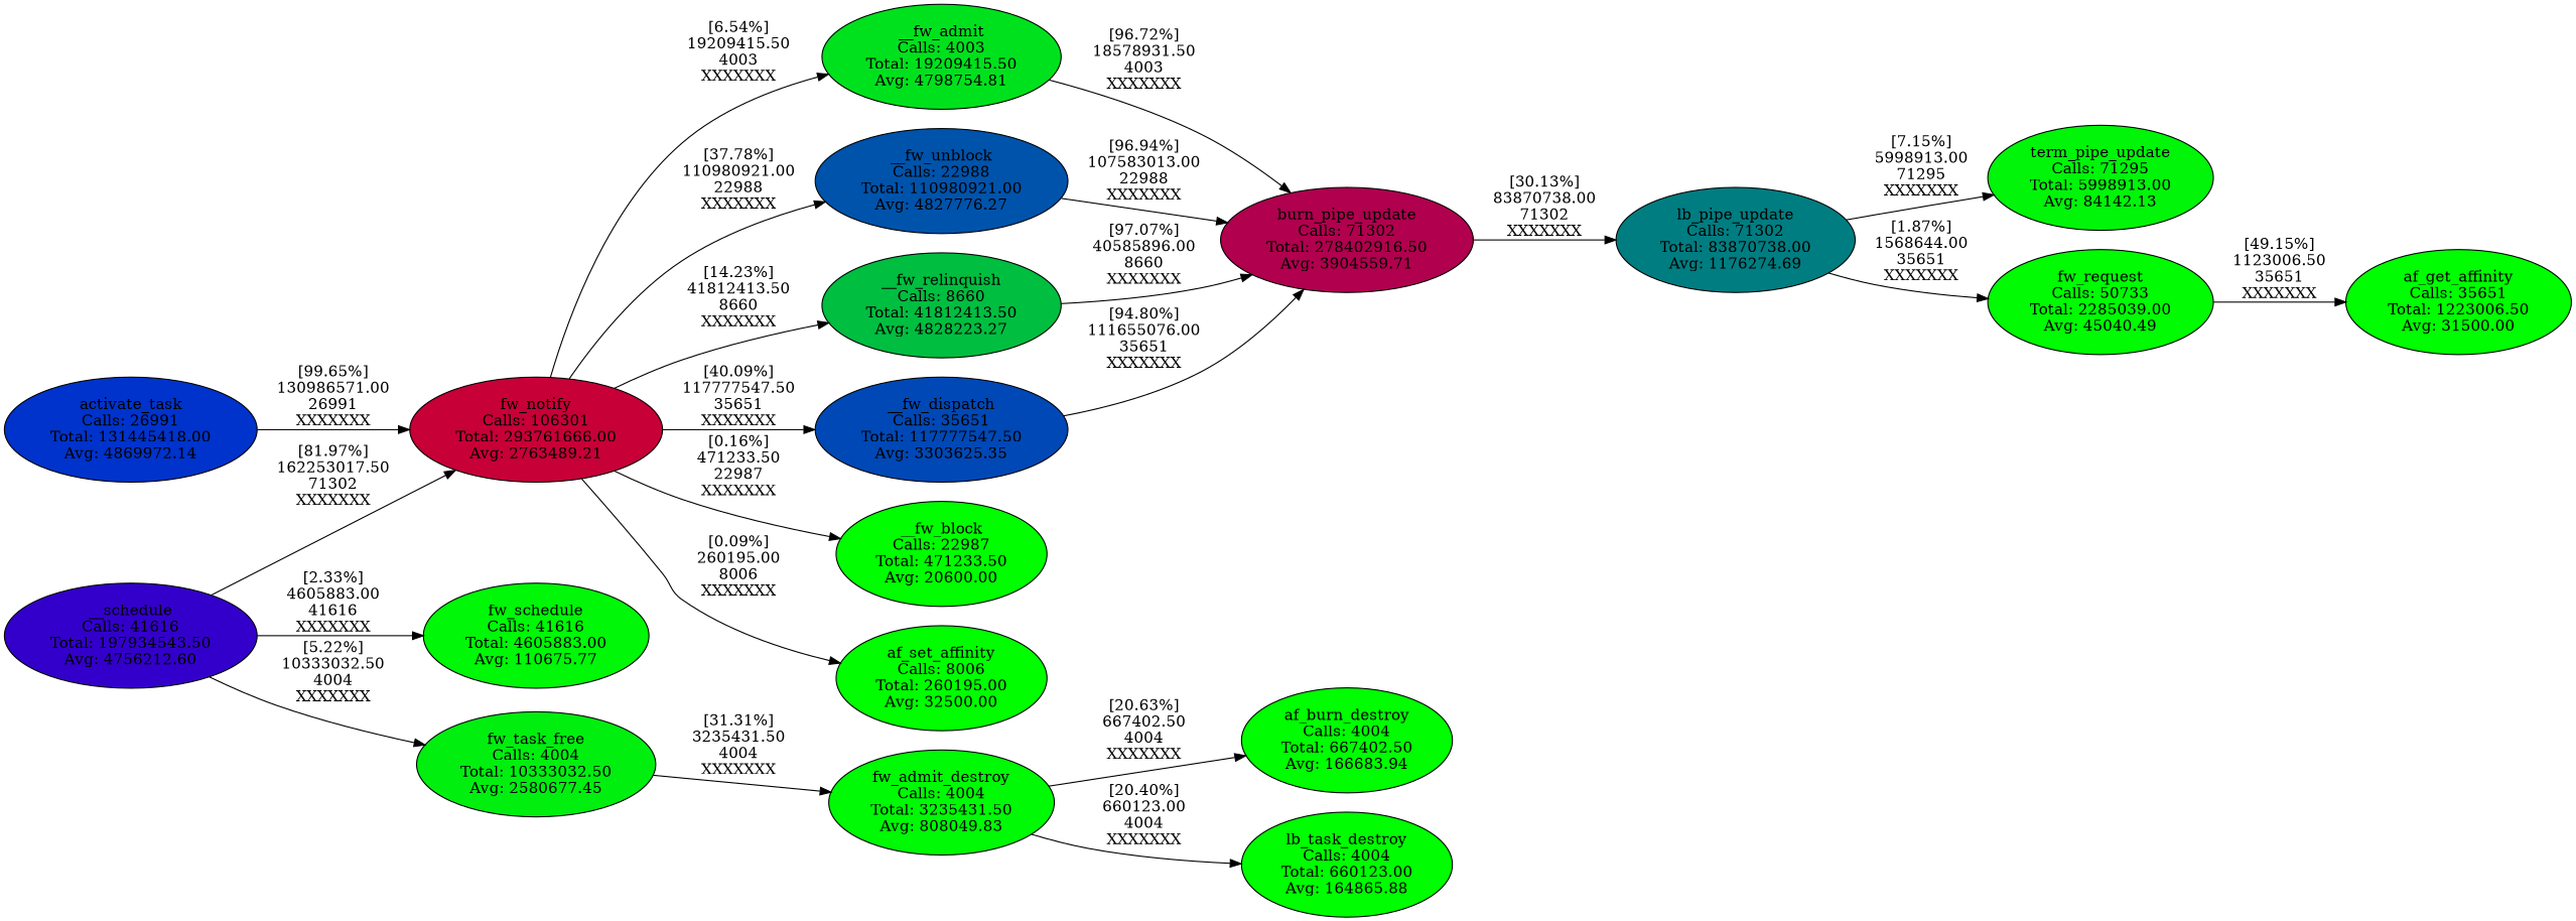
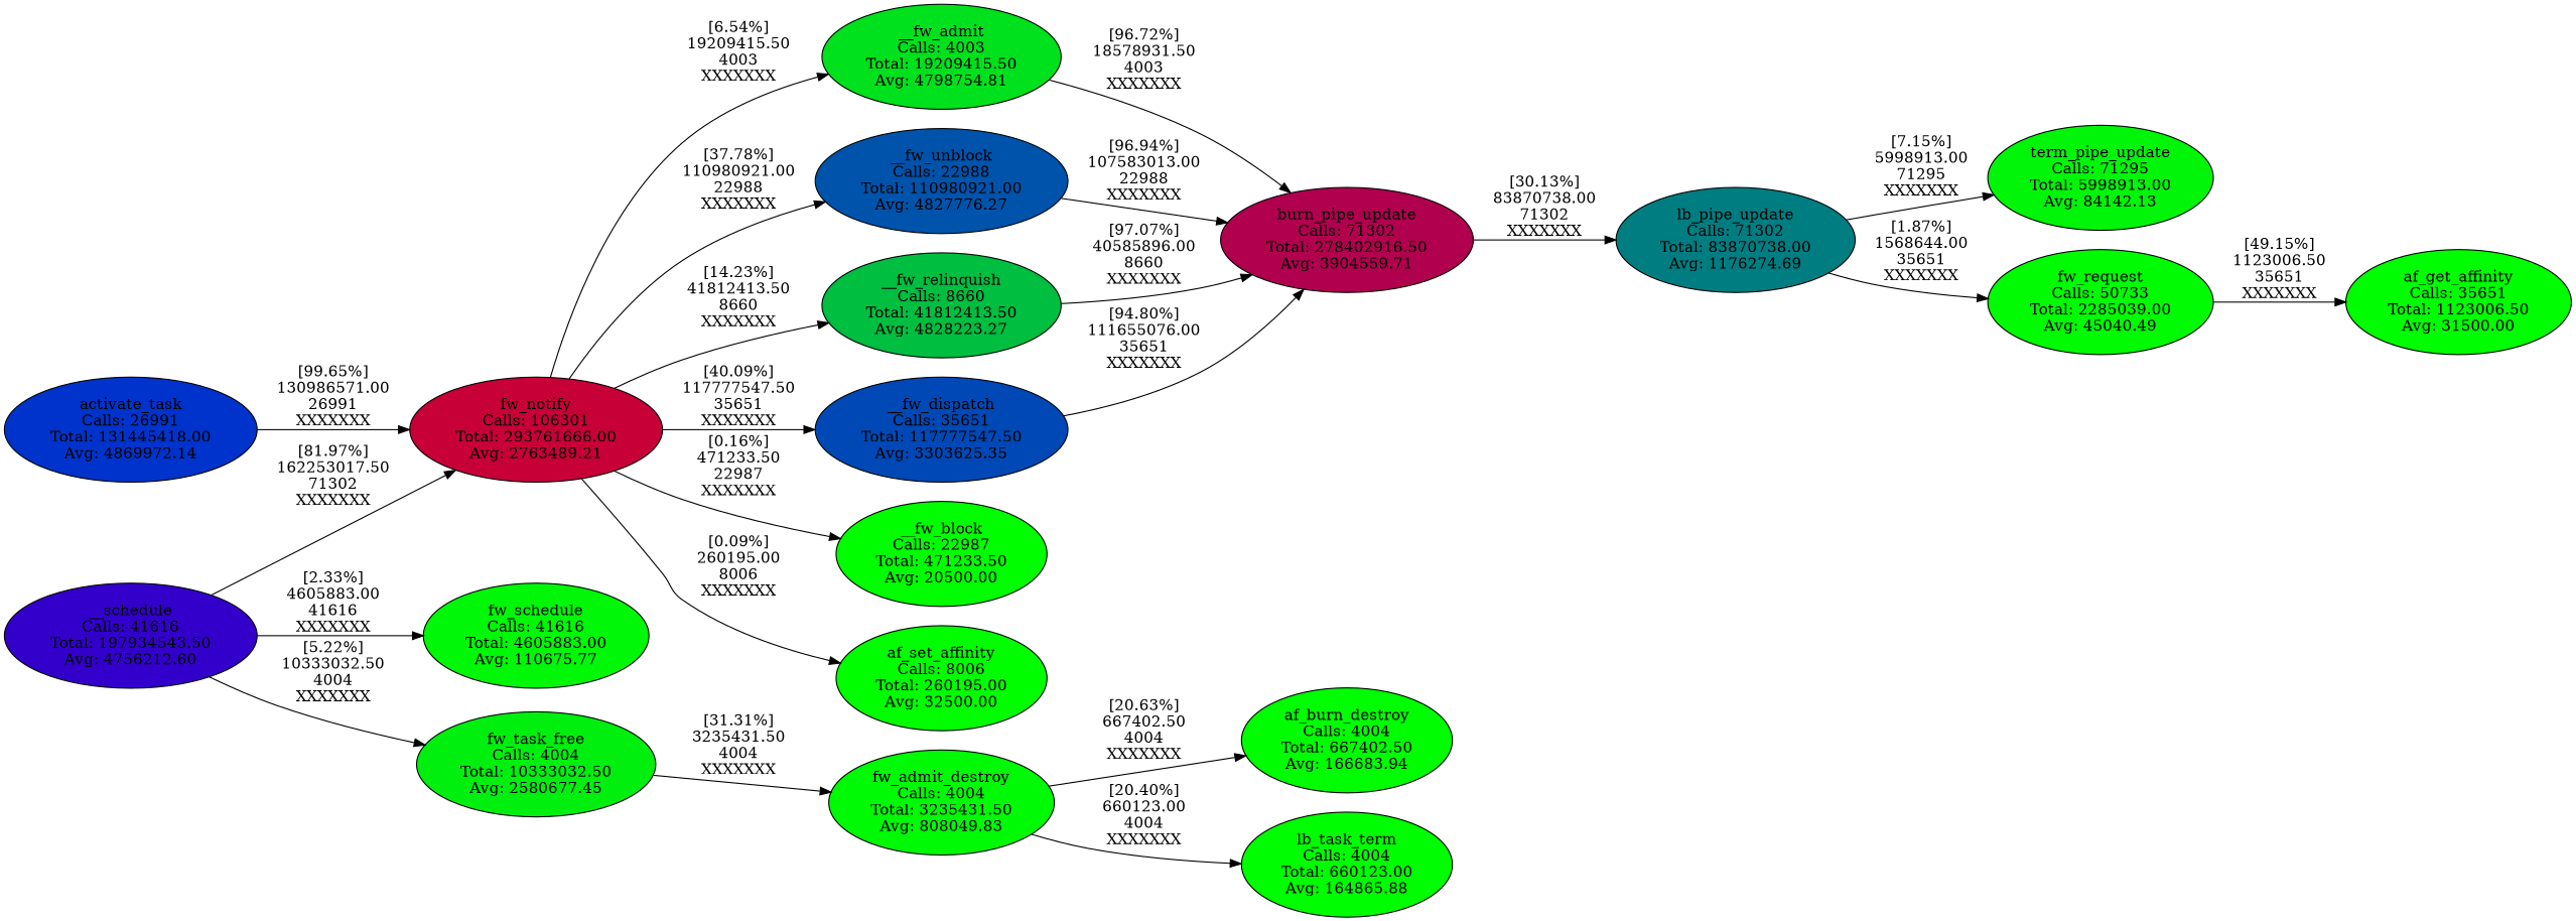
  digraph {
    rankdir=LR
    node [fillcolor="#00FD01" style=filled]
    n1 [fillcolor="#3300CB" label="__schedule\nCalls: 41616\nTotal: 197934543.50\nAvg: 4756212.60"]
    n2 [fillcolor="#0033CB" label="activate_task\nCalls: 26991\nTotal: 131445418.00\nAvg: 4869972.14"]
    n3 [fillcolor="#C70037" label="fw_notify\nCalls: 106301\nTotal: 293761666.00\nAvg: 2763489.21"]
    n4 [fillcolor="#00F707" label="fw_schedule\nCalls: 41616\nTotal: 4605883.00\nAvg: 110675.77"]
    n5 [fillcolor="#00EF0F" label="fw_task_free\nCalls: 4004\nTotal: 10333032.50\nAvg: 2580677.45"]
    n6 [fillcolor="#00E11D" label="__fw_admit\nCalls: 4003\nTotal: 19209415.50\nAvg: 4798754.81"]
    n7 [fillcolor="#0053AB" label="__fw_unblock\nCalls: 22988\nTotal: 110980921.00\nAvg: 4827776.27"]
    n8 [fillcolor="#00BE40" label="__fw_relinquish\nCalls: 8660\nTotal: 41812413.50\nAvg: 4828223.27"]
-   n9 [fillcolor="#00FE00" label="__fw_block\nCalls: 22987\nTotal: 471233.50\nAvg: 20600.00"]
+   n9 [fillcolor="#00FE00" label="__fw_block\nCalls: 22987\nTotal: 471233.50\nAvg: 20500.00"]
    n10 [fillcolor="#00FE00" label="af_set_affinity\nCalls: 8006\nTotal: 260195.00\nAvg: 32500.00"]
    n11 [fillcolor="#0048B6" label="__fw_dispatch\nCalls: 35651\nTotal: 117777547.50\nAvg: 3303625.35"]
    n12 [fillcolor="#00F905" label="fw_admit_destroy\nCalls: 4004\nTotal: 3235431.50\nAvg: 808049.83"]
    n13 [fillcolor="#007D81" label="lb_pipe_update\nCalls: 71302\nTotal: 83870738.00\nAvg: 1176274.69"]
    n14 [fillcolor="#00F509" label="term_pipe_update\nCalls: 71295\nTotal: 5998913.00\nAvg: 84142.13"]
    n15 [fillcolor="#00FB03" label="fw_request\nCalls: 50733\nTotal: 2285039.00\nAvg: 45040.49"]
-   n16 [label="af_get_affinity\nCalls: 35651\nTotal: 1223006.50\nAvg: 31500.00"]
+   n16 [label="af_get_affinity\nCalls: 35651\nTotal: 1123006.50\nAvg: 31500.00"]
    n17 [fillcolor="#B0004E" label="burn_pipe_update\nCalls: 71302\nTotal: 278402916.50\nAvg: 3904559.71"]
    n18 [label="af_burn_destroy\nCalls: 4004\nTotal: 667402.50\nAvg: 166683.94"]
-   n19 [label="lb_task_destroy\nCalls: 4004\nTotal: 660123.00\nAvg: 164865.88"]
+   n19 [label="lb_task_term\nCalls: 4004\nTotal: 660123.00\nAvg: 164865.88"]
    subgraph sub_1 {
      rank=same
      n1
      n2
    }
    n1 -> n3 [label="[81.97%]\n162253017.50\n71302\nXXXXXXX"]
    n1 -> n4 [label="[2.33%]\n4605883.00\n41616\nXXXXXXX"]
    n1 -> n5 [label="[5.22%]\n10333032.50\n4004\nXXXXXXX"]
    n2 -> n3 [label="[99.65%]\n130986571.00\n26991\nXXXXXXX"]
    n3 -> n6 [label="[6.54%]\n19209415.50\n4003\nXXXXXXX"]
    n3 -> n7 [label="[37.78%]\n110980921.00\n22988\nXXXXXXX"]
    n3 -> n8 [label="[14.23%]\n41812413.50\n8660\nXXXXXXX"]
    n3 -> n9 [label="[0.16%]\n471233.50\n22987\nXXXXXXX"]
    n3 -> n10 [label="[0.09%]\n260195.00\n8006\nXXXXXXX"]
    n3 -> n11 [label="[40.09%]\n117777547.50\n35651\nXXXXXXX"]
    n5 -> n12 [label="[31.31%]\n3235431.50\n4004\nXXXXXXX"]
    n6 -> n17 [label="[96.72%]\n18578931.50\n4003\nXXXXXXX"]
    n7 -> n17 [label="[96.94%]\n107583013.00\n22988\nXXXXXXX"]
    n8 -> n17 [label="[97.07%]\n40585896.00\n8660\nXXXXXXX"]
    n11 -> n17 [label="[94.80%]\n111655076.00\n35651\nXXXXXXX"]
    n12 -> n18 [label="[20.63%]\n667402.50\n4004\nXXXXXXX"]
    n12 -> n19 [label="[20.40%]\n660123.00\n4004\nXXXXXXX"]
    n13 -> n14 [label="[7.15%]\n5998913.00\n71295\nXXXXXXX"]
    n13 -> n15 [label="[1.87%]\n1568644.00\n35651\nXXXXXXX"]
    n15 -> n16 [label="[49.15%]\n1123006.50\n35651\nXXXXXXX"]
    n17 -> n13 [label="[30.13%]\n83870738.00\n71302\nXXXXXXX"]
  }
